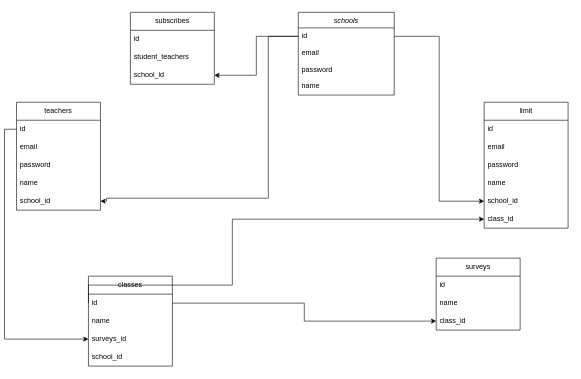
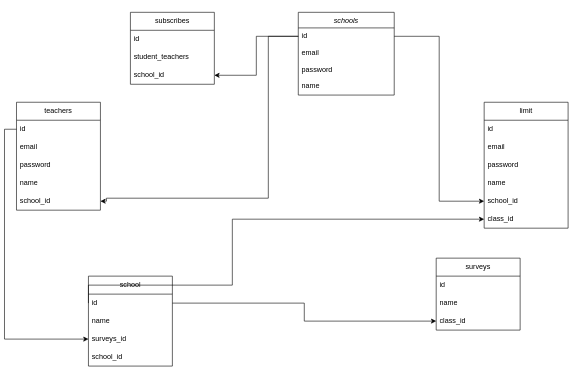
  <mxCell id="0" />
  <mxCell id="1" parent="0" />
  <mxCell id="2" value="schools" style="swimlane;fontStyle=2;align=center;verticalAlign=top;childLayout=stackLayout;horizontal=1;startSize=26;horizontalStack=0;resizeParent=1;resizeLast=0;collapsible=1;marginBottom=0;rounded=0;shadow=0;strokeWidth=1;" parent="1" vertex="1"><mxGeometry x="490" y="20" width="160" height="138" as="geometry"><mxRectangle x="230" y="140" width="160" height="26" as="alternateBounds" /></mxGeometry></mxCell>
  <mxCell id="3" value="id" style="text;align=left;verticalAlign=top;spacingLeft=4;spacingRight=4;overflow=hidden;rotatable=0;points=[[0,0.5],[1,0.5]];portConstraint=eastwest;rounded=0;shadow=0;html=0;" vertex="1" parent="2"><mxGeometry y="26" width="160" height="28" as="geometry" /></mxCell>
  <mxCell id="4" value="email" style="text;align=left;verticalAlign=top;spacingLeft=4;spacingRight=4;overflow=hidden;rotatable=0;points=[[0,0.5],[1,0.5]];portConstraint=eastwest;rounded=0;shadow=0;html=0;" parent="2" vertex="1"><mxGeometry y="54" width="160" height="28" as="geometry" /></mxCell>
  <mxCell id="5" value="password" style="text;align=left;verticalAlign=top;spacingLeft=4;spacingRight=4;overflow=hidden;rotatable=0;points=[[0,0.5],[1,0.5]];portConstraint=eastwest;rounded=0;shadow=0;html=0;" parent="2" vertex="1"><mxGeometry y="82" width="160" height="26" as="geometry" /></mxCell>
  <mxCell id="6" value="name" style="text;align=left;verticalAlign=top;spacingLeft=4;spacingRight=4;overflow=hidden;rotatable=0;points=[[0,0.5],[1,0.5]];portConstraint=eastwest;" parent="2" vertex="1"><mxGeometry y="108" width="160" height="26" as="geometry" /></mxCell>
  <mxCell id="7" value="teachers" style="swimlane;fontStyle=0;childLayout=stackLayout;horizontal=1;startSize=30;horizontalStack=0;resizeParent=1;resizeParentMax=0;resizeLast=0;collapsible=1;marginBottom=0;whiteSpace=wrap;html=1;" vertex="1" parent="1"><mxGeometry x="20" y="170" width="140" height="180" as="geometry" /></mxCell>
  <mxCell id="8" value="id" style="text;strokeColor=none;fillColor=none;align=left;verticalAlign=middle;spacingLeft=4;spacingRight=4;overflow=hidden;points=[[0,0.5],[1,0.5]];portConstraint=eastwest;rotatable=0;whiteSpace=wrap;html=1;" vertex="1" parent="7"><mxGeometry y="30" width="140" height="30" as="geometry" /></mxCell>
  <mxCell id="9" value="email" style="text;strokeColor=none;fillColor=none;align=left;verticalAlign=middle;spacingLeft=4;spacingRight=4;overflow=hidden;points=[[0,0.5],[1,0.5]];portConstraint=eastwest;rotatable=0;whiteSpace=wrap;html=1;" vertex="1" parent="7"><mxGeometry y="60" width="140" height="30" as="geometry" /></mxCell>
  <mxCell id="10" value="password" style="text;strokeColor=none;fillColor=none;align=left;verticalAlign=middle;spacingLeft=4;spacingRight=4;overflow=hidden;points=[[0,0.5],[1,0.5]];portConstraint=eastwest;rotatable=0;whiteSpace=wrap;html=1;" vertex="1" parent="7"><mxGeometry y="90" width="140" height="30" as="geometry" /></mxCell>
  <mxCell id="11" value="name" style="text;strokeColor=none;fillColor=none;align=left;verticalAlign=middle;spacingLeft=4;spacingRight=4;overflow=hidden;points=[[0,0.5],[1,0.5]];portConstraint=eastwest;rotatable=0;whiteSpace=wrap;html=1;" vertex="1" parent="7"><mxGeometry y="120" width="140" height="30" as="geometry" /></mxCell>
  <mxCell id="12" value="school_id" style="text;strokeColor=none;fillColor=none;align=left;verticalAlign=middle;spacingLeft=4;spacingRight=4;overflow=hidden;points=[[0,0.5],[1,0.5]];portConstraint=eastwest;rotatable=0;whiteSpace=wrap;html=1;" vertex="1" parent="7"><mxGeometry y="150" width="140" height="30" as="geometry" /></mxCell>
  <mxCell id="13" style="edgeStyle=orthogonalEdgeStyle;rounded=0;orthogonalLoop=1;jettySize=auto;html=1;entryX=1;entryY=0.5;entryDx=0;entryDy=0;" edge="1" parent="1" source="3" target="12"><mxGeometry relative="1" as="geometry"><Array as="points"><mxPoint x="440" y="60" /><mxPoint x="440" y="330" /><mxPoint x="170" y="330" /></Array></mxGeometry></mxCell>
  <mxCell id="14" value="limit" style="swimlane;fontStyle=0;childLayout=stackLayout;horizontal=1;startSize=30;horizontalStack=0;resizeParent=1;resizeParentMax=0;resizeLast=0;collapsible=1;marginBottom=0;whiteSpace=wrap;html=1;" vertex="1" parent="1"><mxGeometry x="800" y="170" width="140" height="210" as="geometry" /></mxCell>
  <mxCell id="15" value="id" style="text;strokeColor=none;fillColor=none;align=left;verticalAlign=middle;spacingLeft=4;spacingRight=4;overflow=hidden;points=[[0,0.5],[1,0.5]];portConstraint=eastwest;rotatable=0;whiteSpace=wrap;html=1;" vertex="1" parent="14"><mxGeometry y="30" width="140" height="30" as="geometry" /></mxCell>
  <mxCell id="16" value="email" style="text;strokeColor=none;fillColor=none;align=left;verticalAlign=middle;spacingLeft=4;spacingRight=4;overflow=hidden;points=[[0,0.5],[1,0.5]];portConstraint=eastwest;rotatable=0;whiteSpace=wrap;html=1;" vertex="1" parent="14"><mxGeometry y="60" width="140" height="30" as="geometry" /></mxCell>
  <mxCell id="17" value="password" style="text;strokeColor=none;fillColor=none;align=left;verticalAlign=middle;spacingLeft=4;spacingRight=4;overflow=hidden;points=[[0,0.5],[1,0.5]];portConstraint=eastwest;rotatable=0;whiteSpace=wrap;html=1;" vertex="1" parent="14"><mxGeometry y="90" width="140" height="30" as="geometry" /></mxCell>
  <mxCell id="18" value="name" style="text;strokeColor=none;fillColor=none;align=left;verticalAlign=middle;spacingLeft=4;spacingRight=4;overflow=hidden;points=[[0,0.5],[1,0.5]];portConstraint=eastwest;rotatable=0;whiteSpace=wrap;html=1;" vertex="1" parent="14"><mxGeometry y="120" width="140" height="30" as="geometry" /></mxCell>
  <mxCell id="19" value="school_id" style="text;strokeColor=none;fillColor=none;align=left;verticalAlign=middle;spacingLeft=4;spacingRight=4;overflow=hidden;points=[[0,0.5],[1,0.5]];portConstraint=eastwest;rotatable=0;whiteSpace=wrap;html=1;" vertex="1" parent="14"><mxGeometry y="150" width="140" height="30" as="geometry" /></mxCell>
  <mxCell id="20" value="class_id" style="text;strokeColor=none;fillColor=none;align=left;verticalAlign=middle;spacingLeft=4;spacingRight=4;overflow=hidden;points=[[0,0.5],[1,0.5]];portConstraint=eastwest;rotatable=0;whiteSpace=wrap;html=1;" vertex="1" parent="14"><mxGeometry y="180" width="140" height="30" as="geometry" /></mxCell>
  <mxCell id="21" style="edgeStyle=orthogonalEdgeStyle;rounded=0;orthogonalLoop=1;jettySize=auto;html=1;entryX=0;entryY=0.5;entryDx=0;entryDy=0;" edge="1" parent="1" source="3" target="19"><mxGeometry relative="1" as="geometry" /></mxCell>
  <mxCell id="22" value="subscribes" style="swimlane;fontStyle=0;childLayout=stackLayout;horizontal=1;startSize=30;horizontalStack=0;resizeParent=1;resizeParentMax=0;resizeLast=0;collapsible=1;marginBottom=0;whiteSpace=wrap;html=1;" vertex="1" parent="1"><mxGeometry x="210" y="20" width="140" height="120" as="geometry" /></mxCell>
  <mxCell id="23" value="id" style="text;strokeColor=none;fillColor=none;align=left;verticalAlign=middle;spacingLeft=4;spacingRight=4;overflow=hidden;points=[[0,0.5],[1,0.5]];portConstraint=eastwest;rotatable=0;whiteSpace=wrap;html=1;" vertex="1" parent="22"><mxGeometry y="30" width="140" height="30" as="geometry" /></mxCell>
  <mxCell id="24" value="student_teachers" style="text;strokeColor=none;fillColor=none;align=left;verticalAlign=middle;spacingLeft=4;spacingRight=4;overflow=hidden;points=[[0,0.5],[1,0.5]];portConstraint=eastwest;rotatable=0;whiteSpace=wrap;html=1;" vertex="1" parent="22"><mxGeometry y="60" width="140" height="30" as="geometry" /></mxCell>
  <mxCell id="25" value="school_id" style="text;strokeColor=none;fillColor=none;align=left;verticalAlign=middle;spacingLeft=4;spacingRight=4;overflow=hidden;points=[[0,0.5],[1,0.5]];portConstraint=eastwest;rotatable=0;whiteSpace=wrap;html=1;" vertex="1" parent="22"><mxGeometry y="90" width="140" height="30" as="geometry" /></mxCell>
  <mxCell id="26" style="edgeStyle=orthogonalEdgeStyle;rounded=0;orthogonalLoop=1;jettySize=auto;html=1;entryX=1;entryY=0.5;entryDx=0;entryDy=0;" edge="1" parent="1" source="3" target="25"><mxGeometry relative="1" as="geometry" /></mxCell>
- <mxCell id="27" value="classes" style="swimlane;fontStyle=0;childLayout=stackLayout;horizontal=1;startSize=30;horizontalStack=0;resizeParent=1;resizeParentMax=0;resizeLast=0;collapsible=1;marginBottom=0;whiteSpace=wrap;html=1;" vertex="1" parent="1"><mxGeometry x="140" y="460" width="140" height="150" as="geometry" /></mxCell>
+ <mxCell id="27" value="school" style="swimlane;fontStyle=0;childLayout=stackLayout;horizontal=1;startSize=30;horizontalStack=0;resizeParent=1;resizeParentMax=0;resizeLast=0;collapsible=1;marginBottom=0;whiteSpace=wrap;html=1;" vertex="1" parent="1"><mxGeometry x="140" y="460" width="140" height="150" as="geometry" /></mxCell>
  <mxCell id="28" value="id" style="text;strokeColor=none;fillColor=none;align=left;verticalAlign=middle;spacingLeft=4;spacingRight=4;overflow=hidden;points=[[0,0.5],[1,0.5]];portConstraint=eastwest;rotatable=0;whiteSpace=wrap;html=1;" vertex="1" parent="27"><mxGeometry y="30" width="140" height="30" as="geometry" /></mxCell>
  <mxCell id="29" value="name" style="text;strokeColor=none;fillColor=none;align=left;verticalAlign=middle;spacingLeft=4;spacingRight=4;overflow=hidden;points=[[0,0.5],[1,0.5]];portConstraint=eastwest;rotatable=0;whiteSpace=wrap;html=1;" vertex="1" parent="27"><mxGeometry y="60" width="140" height="30" as="geometry" /></mxCell>
  <mxCell id="30" value="surveys_id" style="text;strokeColor=none;fillColor=none;align=left;verticalAlign=middle;spacingLeft=4;spacingRight=4;overflow=hidden;points=[[0,0.5],[1,0.5]];portConstraint=eastwest;rotatable=0;whiteSpace=wrap;html=1;" vertex="1" parent="27"><mxGeometry y="90" width="140" height="30" as="geometry" /></mxCell>
  <mxCell id="31" value="school_id" style="text;strokeColor=none;fillColor=none;align=left;verticalAlign=middle;spacingLeft=4;spacingRight=4;overflow=hidden;points=[[0,0.5],[1,0.5]];portConstraint=eastwest;rotatable=0;whiteSpace=wrap;html=1;" vertex="1" parent="27"><mxGeometry y="120" width="140" height="30" as="geometry" /></mxCell>
  <mxCell id="32" value="surveys" style="swimlane;fontStyle=0;childLayout=stackLayout;horizontal=1;startSize=30;horizontalStack=0;resizeParent=1;resizeParentMax=0;resizeLast=0;collapsible=1;marginBottom=0;whiteSpace=wrap;html=1;" vertex="1" parent="1"><mxGeometry x="720" y="430" width="140" height="120" as="geometry" /></mxCell>
  <mxCell id="33" value="id" style="text;strokeColor=none;fillColor=none;align=left;verticalAlign=middle;spacingLeft=4;spacingRight=4;overflow=hidden;points=[[0,0.5],[1,0.5]];portConstraint=eastwest;rotatable=0;whiteSpace=wrap;html=1;" vertex="1" parent="32"><mxGeometry y="30" width="140" height="30" as="geometry" /></mxCell>
  <mxCell id="34" value="name" style="text;strokeColor=none;fillColor=none;align=left;verticalAlign=middle;spacingLeft=4;spacingRight=4;overflow=hidden;points=[[0,0.5],[1,0.5]];portConstraint=eastwest;rotatable=0;whiteSpace=wrap;html=1;" vertex="1" parent="32"><mxGeometry y="60" width="140" height="30" as="geometry" /></mxCell>
  <mxCell id="35" value="class_id" style="text;strokeColor=none;fillColor=none;align=left;verticalAlign=middle;spacingLeft=4;spacingRight=4;overflow=hidden;points=[[0,0.5],[1,0.5]];portConstraint=eastwest;rotatable=0;whiteSpace=wrap;html=1;" vertex="1" parent="32"><mxGeometry y="90" width="140" height="30" as="geometry" /></mxCell>
  <mxCell id="36" style="edgeStyle=orthogonalEdgeStyle;rounded=0;orthogonalLoop=1;jettySize=auto;html=1;entryX=0;entryY=0.5;entryDx=0;entryDy=0;" edge="1" parent="1" source="28" target="35"><mxGeometry relative="1" as="geometry" /></mxCell>
  <mxCell id="37" style="edgeStyle=orthogonalEdgeStyle;rounded=0;orthogonalLoop=1;jettySize=auto;html=1;entryX=0;entryY=0.5;entryDx=0;entryDy=0;exitX=0;exitY=0.5;exitDx=0;exitDy=0;" edge="1" parent="1" source="28" target="20"><mxGeometry relative="1" as="geometry"><Array as="points"><mxPoint x="380" y="475" /><mxPoint x="380" y="365" /></Array></mxGeometry></mxCell>
  <mxCell id="38" style="edgeStyle=orthogonalEdgeStyle;rounded=0;orthogonalLoop=1;jettySize=auto;html=1;entryX=0;entryY=0.5;entryDx=0;entryDy=0;exitX=0;exitY=0.5;exitDx=0;exitDy=0;" edge="1" parent="1" source="8" target="30"><mxGeometry relative="1" as="geometry" /></mxCell>
